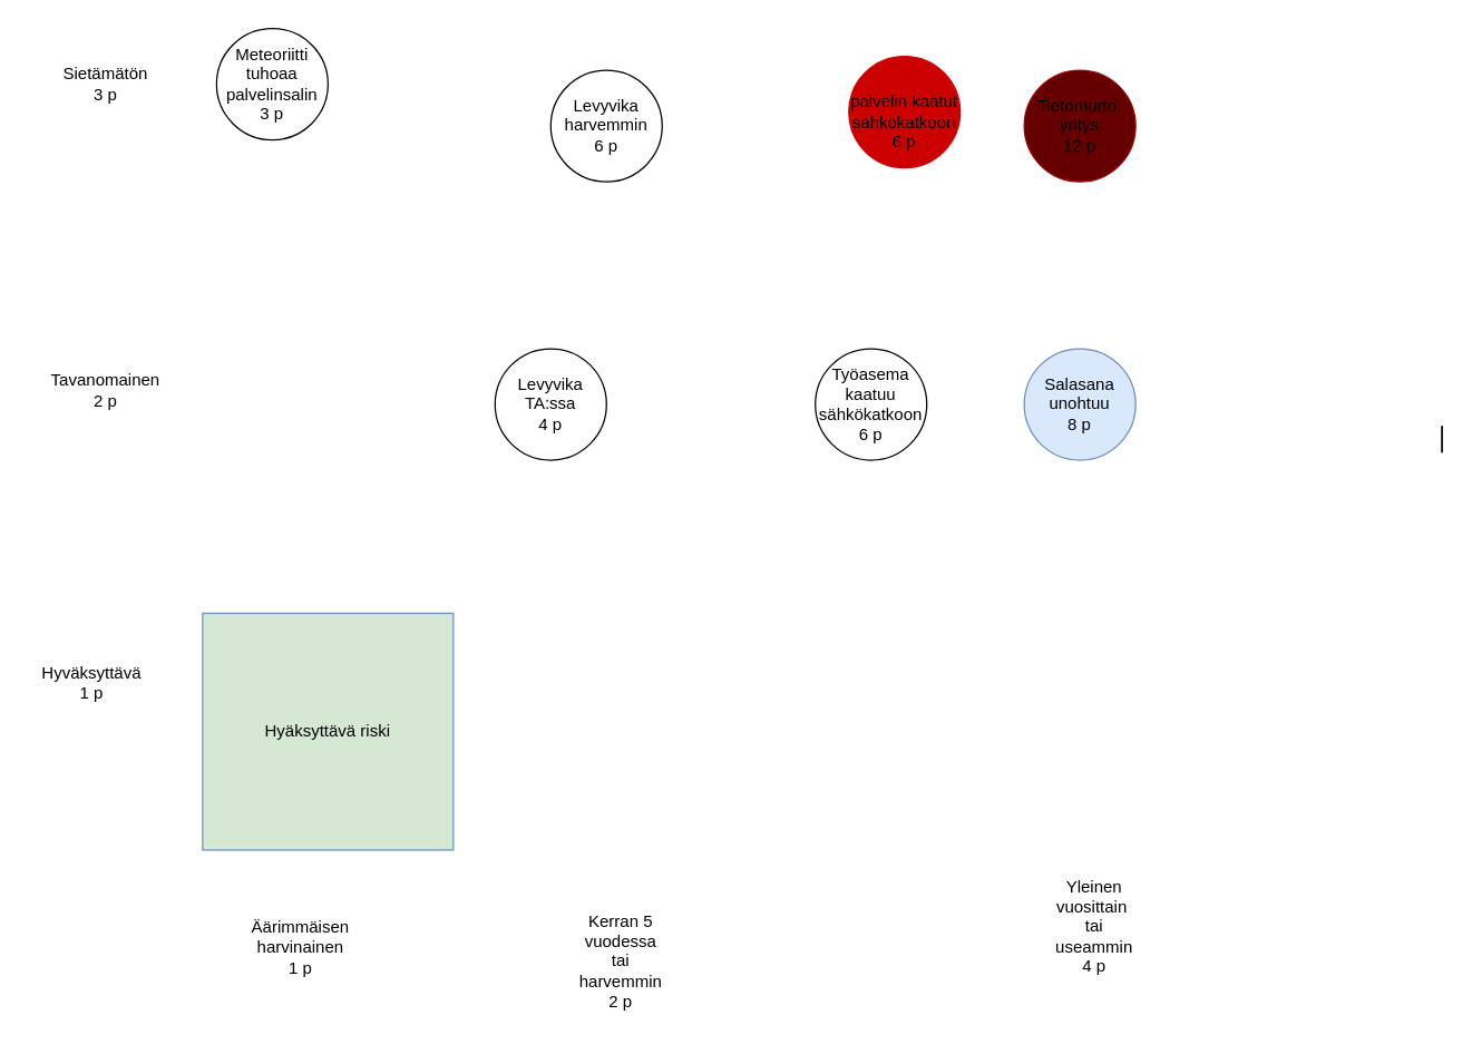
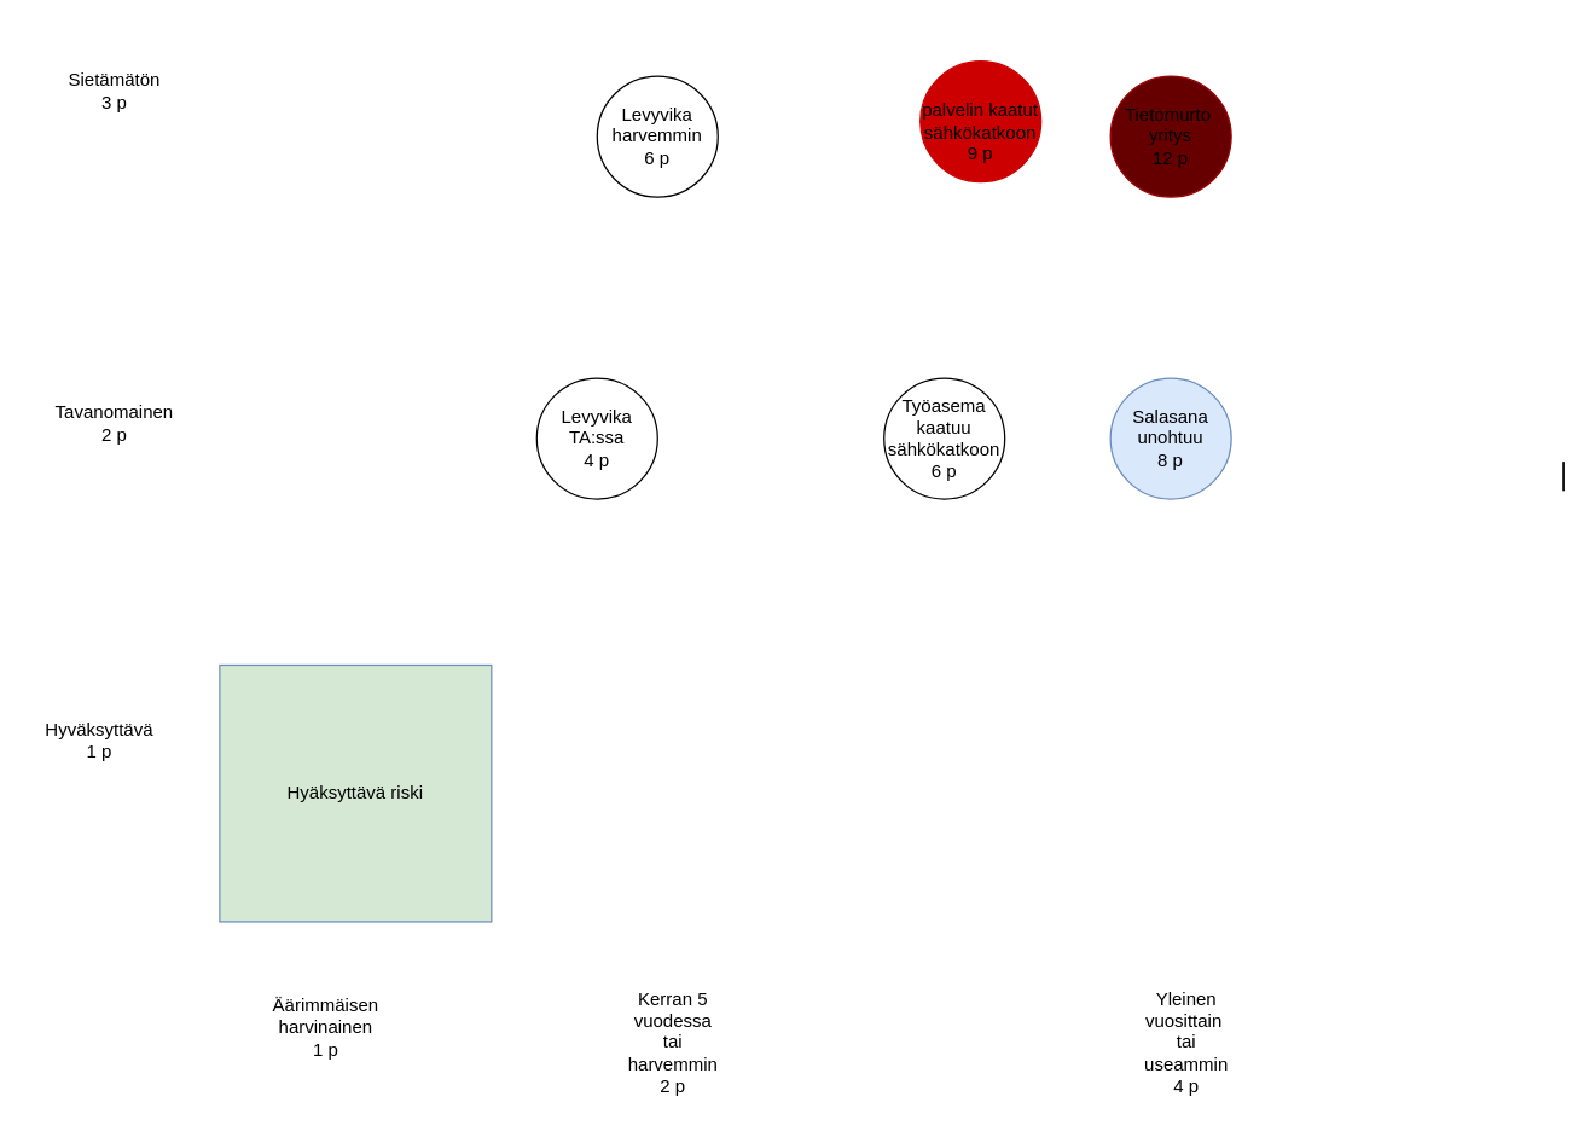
  <mxCell id="0" />
  <mxCell id="1" parent="0" />
  <mxCell id="2" value="" style="endArrow=none;html=1;rounded=0;" edge="1" parent="1"><mxGeometry width="50" height="50" relative="1" as="geometry"><mxPoint x="1035" y="305.412" as="sourcePoint" /><mxPoint x="1035" y="324.588" as="targetPoint" /></mxGeometry></mxCell>
  <mxCell id="3" value="Sietämätön&lt;br&gt;3 p" style="text;html=1;align=center;verticalAlign=middle;resizable=0;points=[];autosize=1;strokeColor=none;fillColor=none;" vertex="1" parent="1"><mxGeometry x="35" y="40" width="80" height="40" as="geometry" /></mxCell>
  <mxCell id="4" value="Hyväksyttävä&lt;br&gt;1 p" style="text;html=1;align=center;verticalAlign=middle;resizable=0;points=[];autosize=1;strokeColor=none;fillColor=none;" vertex="1" parent="1"><mxGeometry x="20" y="470" width="90" height="40" as="geometry" /></mxCell>
  <mxCell id="5" value="Tavanomainen&lt;br&gt;2 p" style="text;html=1;align=center;verticalAlign=middle;resizable=0;points=[];autosize=1;strokeColor=none;fillColor=none;" vertex="1" parent="1"><mxGeometry y="260" width="100" height="40" as="geometry" x="25" /></mxCell>
  <mxCell id="6" value="Äärimmäisen&lt;br&gt;harvinainen&lt;br&gt;1 p" style="text;html=1;align=center;verticalAlign=middle;resizable=0;points=[];autosize=1;strokeColor=none;fillColor=none;" vertex="1" parent="1"><mxGeometry x="170" y="650" width="90" height="60" as="geometry" /></mxCell>
  <mxCell id="7" value="Kerran 5&lt;br&gt;vuodessa&lt;br&gt;tai&lt;br&gt;harvemmin&lt;br&gt;2 p" style="text;html=1;align=center;verticalAlign=middle;resizable=0;points=[];autosize=1;strokeColor=none;fillColor=none;" vertex="1" parent="1"><mxGeometry x="405" y="645" width="80" height="90" as="geometry" /></mxCell>
- <mxCell id="8" value="Yleinen&lt;br&gt;vuosittain&amp;nbsp;&lt;br&gt;tai&lt;br&gt;useammin&lt;br&gt;4 p" style="text;html=1;align=center;verticalAlign=middle;resizable=0;points=[];autosize=1;strokeColor=none;fillColor=none;" vertex="1" parent="1"><mxGeometry x="745" y="620" width="80" height="90" as="geometry" /></mxCell>
+ <mxCell id="8" value="Yleinen&lt;br&gt;vuosittain&amp;nbsp;&lt;br&gt;tai&lt;br&gt;useammin&lt;br&gt;4 p" style="text;html=1;align=center;verticalAlign=middle;resizable=0;points=[];autosize=1;strokeColor=none;fillColor=none;" vertex="1" parent="1"><mxGeometry x="745" y="645" width="80" height="90" as="geometry" /></mxCell>
  <mxCell id="9" value="" style="endArrow=none;html=1;rounded=0;" edge="1" parent="1"><mxGeometry width="50" height="50" relative="1" as="geometry"><mxPoint x="1035" y="305.412" as="sourcePoint" /><mxPoint x="1035" y="324.588" as="targetPoint" /></mxGeometry></mxCell>
  <mxCell id="10" value="Salasana&lt;br&gt;unohtuu&lt;br&gt;8 p" style="ellipse;whiteSpace=wrap;html=1;aspect=fixed;fillColor=#dae8fc;strokeColor=#6c8ebf;" vertex="1" parent="1"><mxGeometry x="735" y="250" width="80" height="80" as="geometry" /></mxCell>
  <mxCell id="11" value="Työasema&lt;br&gt;kaatuu&lt;br&gt;sähkökatkoon&lt;br&gt;6 p" style="ellipse;whiteSpace=wrap;html=1;aspect=fixed;" vertex="1" parent="1"><mxGeometry x="585" y="250" width="80" height="80" as="geometry" /></mxCell>
- <mxCell id="12" value="&lt;br&gt;palvelin kaatut sähkökatkoon&lt;br&gt;6 p" style="ellipse;whiteSpace=wrap;html=1;aspect=fixed;strokeColor=#CC0000;fillColor=#CC0000;" vertex="1" parent="1"><mxGeometry x="609" y="40" width="80" height="80" as="geometry" /></mxCell>
+ <mxCell id="12" value="&lt;br&gt;palvelin kaatut sähkökatkoon&lt;br&gt;9 p" style="ellipse;whiteSpace=wrap;html=1;aspect=fixed;strokeColor=#CC0000;fillColor=#CC0000;" vertex="1" parent="1"><mxGeometry x="609" y="40" width="80" height="80" as="geometry" /></mxCell>
  <mxCell id="13" value="Levyvika&lt;br&gt;TA:ssa&lt;br&gt;4 p" style="ellipse;whiteSpace=wrap;html=1;aspect=fixed;" vertex="1" parent="1"><mxGeometry x="355" y="250" width="80" height="80" as="geometry" /></mxCell>
  <mxCell id="14" value="Levyvika&lt;br&gt;harvemmin&lt;br&gt;6 p" style="ellipse;whiteSpace=wrap;html=1;aspect=fixed;" vertex="1" parent="1"><mxGeometry x="395" y="50" width="80" height="80" as="geometry" /></mxCell>
- <mxCell id="15" value="Meteoriitti&lt;br&gt;tuhoaa&lt;br&gt;palvelinsalin&lt;br&gt;3 p" style="ellipse;whiteSpace=wrap;html=1;aspect=fixed;" vertex="1" parent="1"><mxGeometry x="155" y="20" width="80" height="80" as="geometry" /></mxCell>
  <mxCell id="16" value="Hyäksyttävä riski" style="rounded=0;whiteSpace=wrap;html=1;fillColor=#d5e8d4;strokeColor=#6c8ebf;" vertex="1" parent="1"><mxGeometry x="145" y="440" width="180" height="170" as="geometry" /></mxCell>
  <mxCell id="17" value="Tietomurto&amp;nbsp;&lt;br&gt;yritys&lt;br&gt;12 p" style="ellipse;whiteSpace=wrap;html=1;aspect=fixed;strokeColor=#990000;fillColor=#660000;" vertex="1" parent="1"><mxGeometry x="735" y="50" width="80" height="80" as="geometry" /></mxCell>
